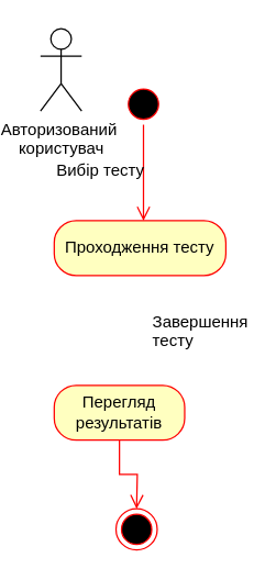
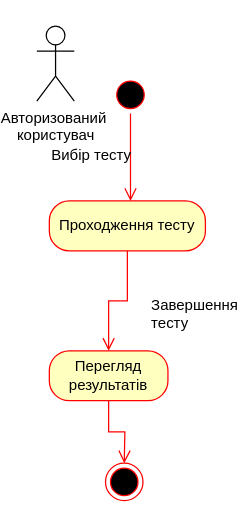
  <mxCell id="0" />
  <mxCell id="1" parent="0" />
  <mxCell id="2" value="Авторизований&amp;nbsp;&lt;div&gt;користувач&lt;/div&gt;" style="shape=umlActor;verticalLabelPosition=bottom;verticalAlign=top;html=1;outlineConnect=0;" parent="1" vertex="1"><mxGeometry x="20" y="20" width="30" height="60" as="geometry" /></mxCell>
  <mxCell id="3" value="" style="ellipse;html=1;shape=startState;fillColor=#000000;strokeColor=#ff0000;" parent="1" vertex="1"><mxGeometry x="80" y="60" width="30" height="30" as="geometry" /></mxCell>
  <mxCell id="4" value="" style="edgeStyle=orthogonalEdgeStyle;html=1;verticalAlign=bottom;endArrow=open;endSize=8;strokeColor=#ff0000;rounded=0;" parent="1" source="3" edge="1"><mxGeometry relative="1" as="geometry"><mxPoint x="95" y="160" as="targetPoint" /></mxGeometry></mxCell>
  <mxCell id="5" value="Проходження тесту" style="rounded=1;whiteSpace=wrap;html=1;arcSize=40;fontColor=#000000;fillColor=#ffffc0;strokeColor=#ff0000;" parent="1" vertex="1"><mxGeometry x="30" y="160" width="125" height="40" as="geometry" /></mxCell>
+ <mxCell id="6" value="" style="edgeStyle=orthogonalEdgeStyle;html=1;verticalAlign=bottom;endArrow=open;endSize=8;strokeColor=#ff0000;rounded=0;entryX=0.5;entryY=0;entryDx=0;entryDy=0;" parent="1" source="5" target="8" edge="1"><mxGeometry relative="1" as="geometry"><mxPoint x="90" y="260" as="targetPoint" /></mxGeometry></mxCell>
  <mxCell id="7" value="Вибір тесту" style="text;whiteSpace=wrap;html=1;" parent="1" vertex="1"><mxGeometry x="30" y="110" width="70" height="30" as="geometry" /></mxCell>
  <mxCell id="8" value="Перегляд результатів" style="rounded=1;whiteSpace=wrap;html=1;arcSize=40;fontColor=#000000;fillColor=#ffffc0;strokeColor=#ff0000;" parent="1" vertex="1"><mxGeometry x="30" y="280" width="95" height="40" as="geometry" /></mxCell>
  <mxCell id="9" value="" style="edgeStyle=orthogonalEdgeStyle;html=1;verticalAlign=bottom;endArrow=open;endSize=8;strokeColor=#ff0000;rounded=0;" parent="1" source="8" edge="1"><mxGeometry relative="1" as="geometry"><mxPoint x="90" y="370" as="targetPoint" /></mxGeometry></mxCell>
- <mxCell id="10" value="Завершення тесту" style="text;whiteSpace=wrap;html=1;" parent="1" vertex="1"><mxGeometry x="100" y="220" width="70" height="40" as="geometry" /></mxCell>
+ <mxCell id="10" value="Завершення тесту" style="text;whiteSpace=wrap;html=1;" parent="1" vertex="1"><mxGeometry x="110" y="230" width="70" height="40" as="geometry" /></mxCell>
  <mxCell id="11" value="" style="ellipse;html=1;shape=endState;fillColor=#000000;strokeColor=#ff0000;" parent="1" vertex="1"><mxGeometry x="75" y="370" width="30" height="30" as="geometry" /></mxCell>
